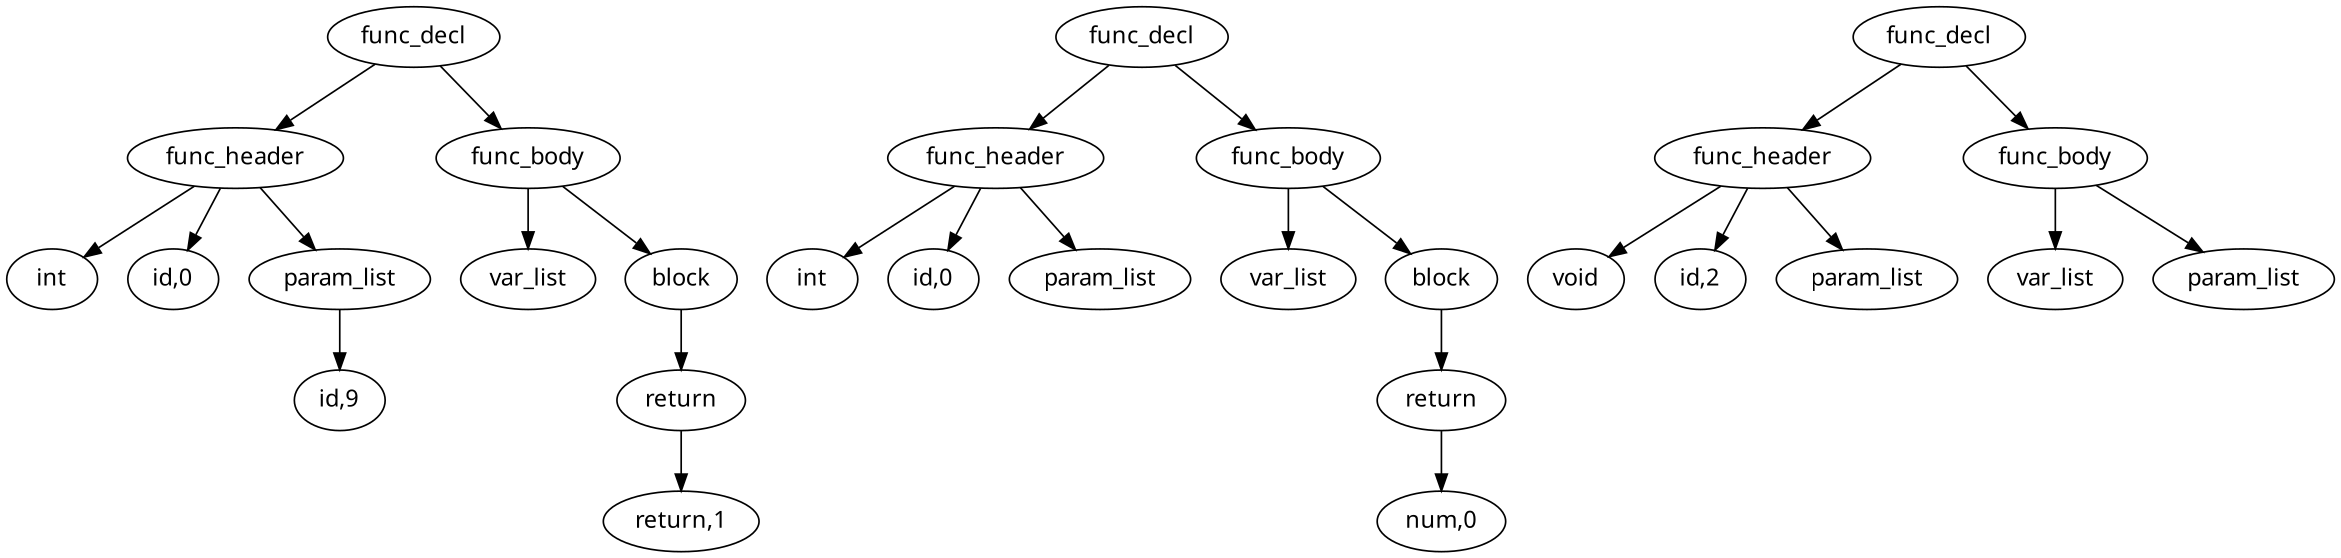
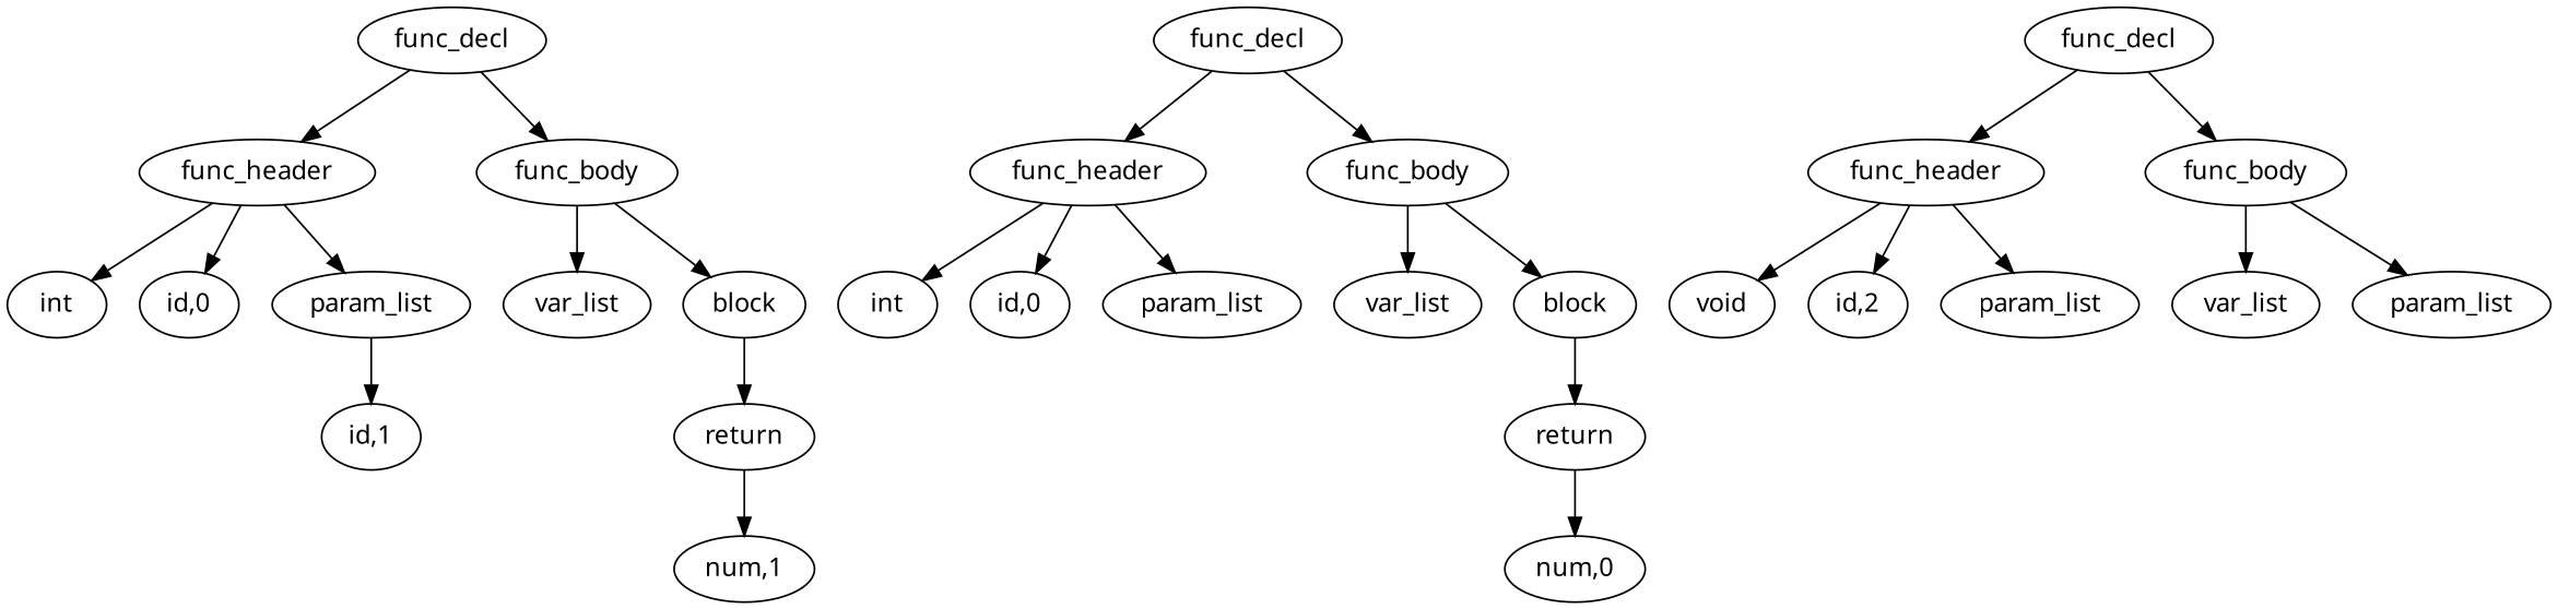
  digraph {
    fontname="Noto Sans"
    ordering=out
    node [fontname="Noto Sans"]
    edge [fontname="Noto Sans"]
    n1 [label=func_decl]
    n2 [label=func_header]
    n3 [label=func_body]
    n4 [label=func_decl]
    n5 [label=func_header]
    n6 [label=func_body]
    n7 [label=func_decl]
    n8 [label=func_header]
    n9 [label=func_body]
    n10 [label=int]
    n11 [label="id,0"]
    n12 [label=param_list]
    n13 [label=var_list]
    n14 [label=block]
-   n15 [label="id,9"]
+   n15 [label="id,1"]
    n16 [label=return]
-   n17 [label="return,1"]
+   n17 [label="num,1"]
    n18 [label=int]
    n19 [label="id,0"]
    n20 [label=param_list]
    n21 [label=var_list]
    n22 [label=block]
    n23 [label=return]
    n24 [label="num,0"]
    n25 [label=void]
    n26 [label="id,2"]
    n27 [label=param_list]
    n28 [label=var_list]
    n29 [label=param_list]
    n1 -> n2
    n1 -> n3
    n2 -> n10
    n2 -> n11
    n2 -> n12
    n3 -> n13
    n3 -> n14
    n4 -> n5
    n4 -> n6
    n5 -> n18
    n5 -> n19
    n5 -> n20
    n6 -> n21
    n6 -> n22
    n7 -> n8
    n7 -> n9
    n8 -> n25
    n8 -> n26
    n8 -> n27
    n9 -> n28
    n9 -> n29
    n12 -> n15
    n14 -> n16
    n16 -> n17
    n22 -> n23
    n23 -> n24
  }
